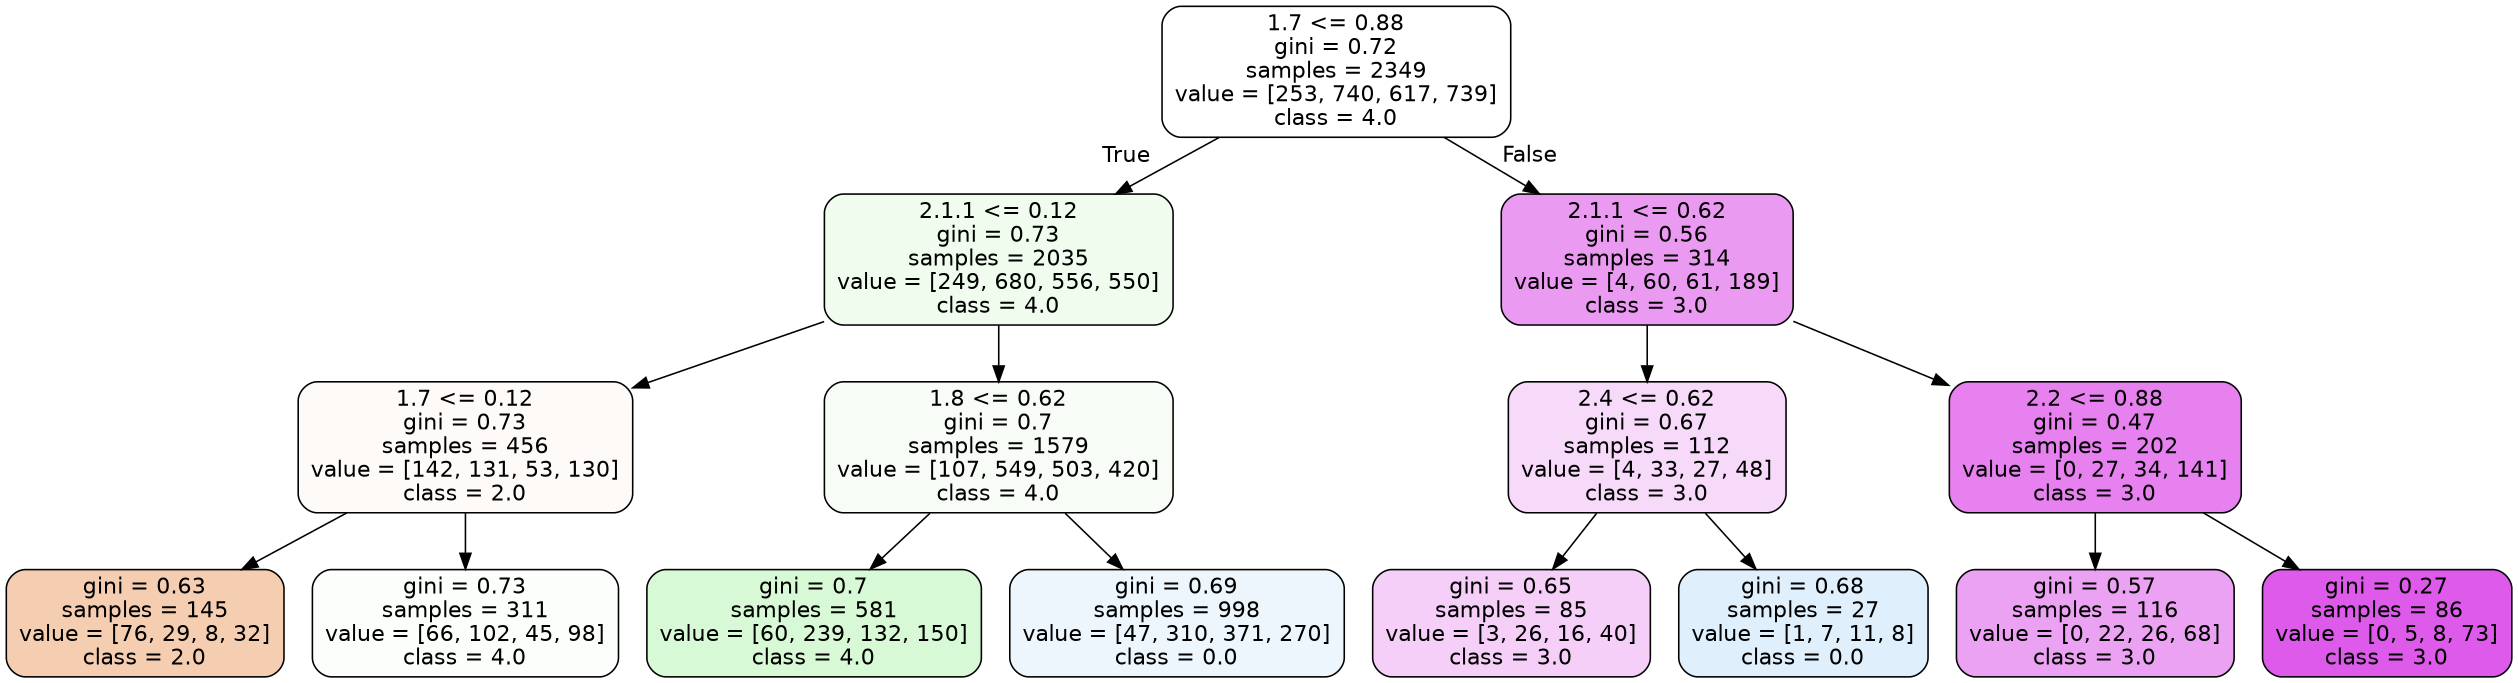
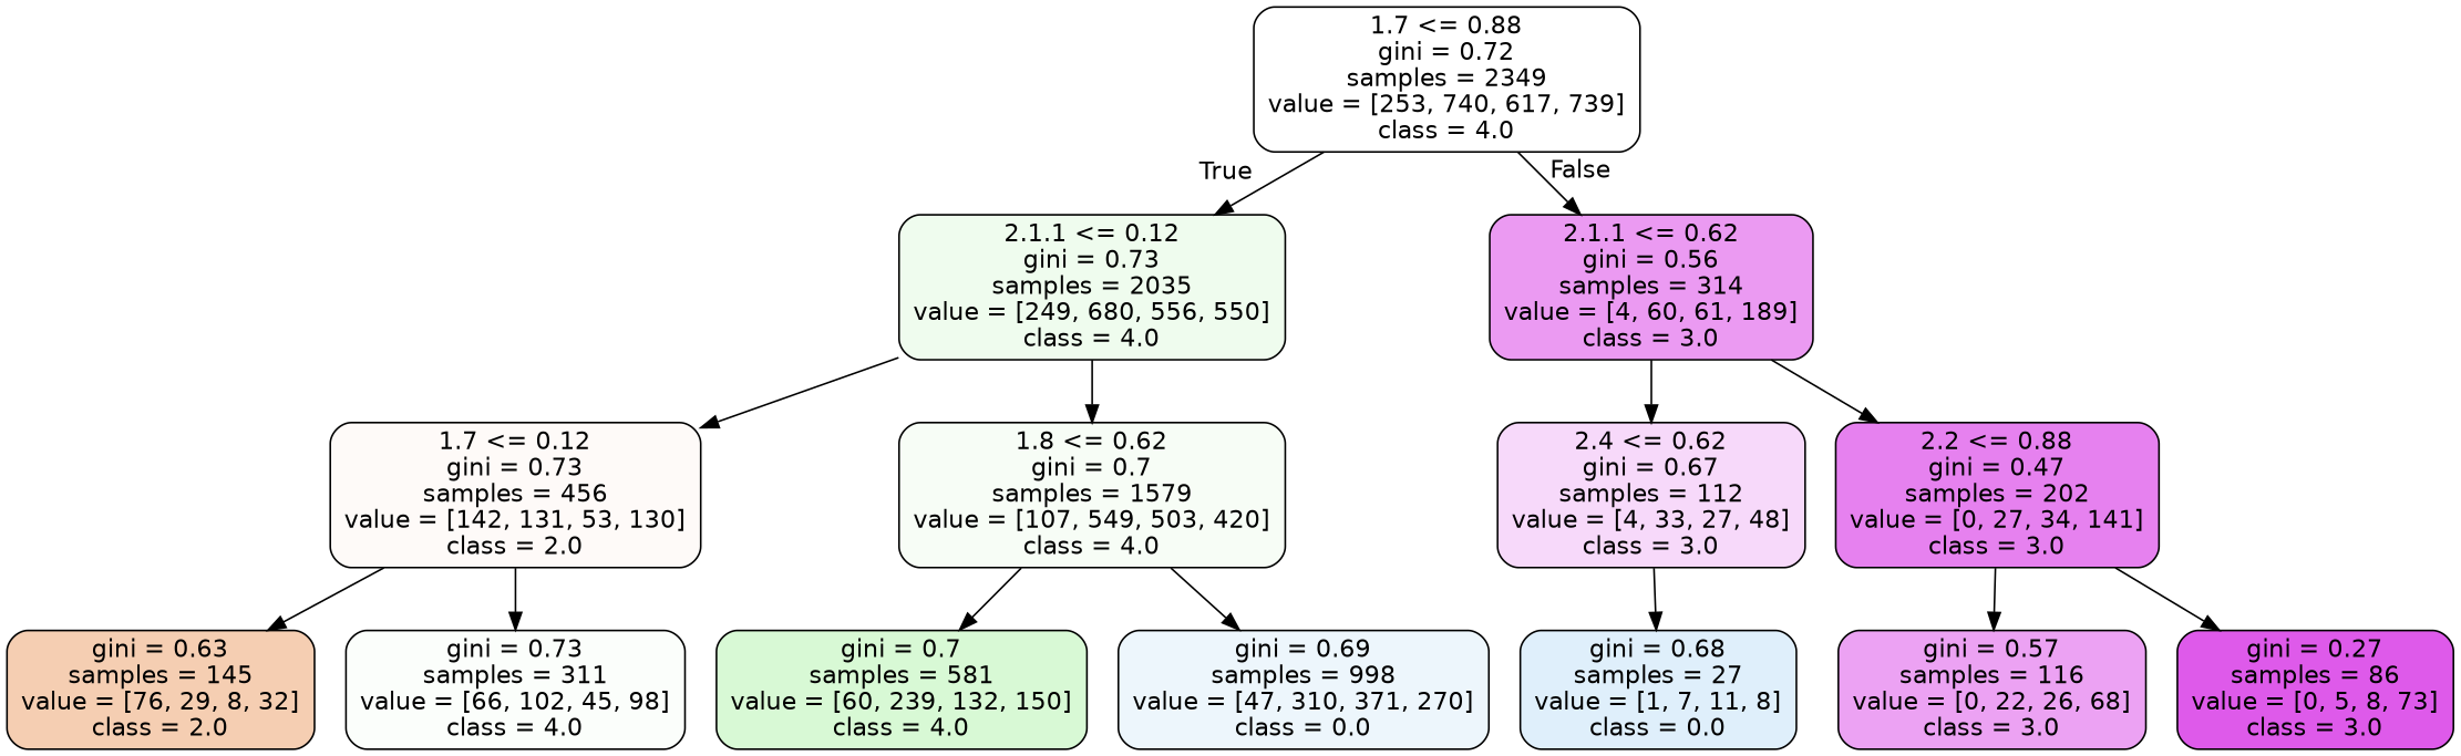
  digraph {
    node [color=black fontname=helvetica shape=box style="filled, rounded"]
    edge [fontname=helvetica]
    n1 [fillcolor="#47e53900" label="1.7 <= 0.88\ngini = 0.72\nsamples = 2349\nvalue = [253, 740, 617, 739]\nclass = 4.0"]
    n2 [fillcolor="#47e53915" label="2.1.1 <= 0.12\ngini = 0.73\nsamples = 2035\nvalue = [249, 680, 556, 550]\nclass = 4.0"]
    n3 [fillcolor="#d739e581" label="2.1.1 <= 0.62\ngini = 0.56\nsamples = 314\nvalue = [4, 60, 61, 189]\nclass = 3.0"]
    n4 [fillcolor="#e5813909" label="1.7 <= 0.12\ngini = 0.73\nsamples = 456\nvalue = [142, 131, 53, 130]\nclass = 2.0"]
    n5 [fillcolor="#47e5390b" label="1.8 <= 0.62\ngini = 0.7\nsamples = 1579\nvalue = [107, 549, 503, 420]\nclass = 4.0"]
    n6 [fillcolor="#e5813963" label="gini = 0.63\nsamples = 145\nvalue = [76, 29, 8, 32]\nclass = 2.0"]
    n7 [fillcolor="#47e53905" label="gini = 0.73\nsamples = 311\nvalue = [66, 102, 45, 98]\nclass = 4.0"]
    n8 [fillcolor="#47e53935" label="gini = 0.7\nsamples = 581\nvalue = [60, 239, 132, 150]\nclass = 4.0"]
    n9 [fillcolor="#399de517" label="gini = 0.69\nsamples = 998\nvalue = [47, 310, 371, 270]\nclass = 0.0"]
    n10 [fillcolor="#d739e530" label="2.4 <= 0.62\ngini = 0.67\nsamples = 112\nvalue = [4, 33, 27, 48]\nclass = 3.0"]
    n11 [fillcolor="#d739e5a2" label="2.2 <= 0.88\ngini = 0.47\nsamples = 202\nvalue = [0, 27, 34, 141]\nclass = 3.0"]
-   n12 [fillcolor="#d739e53d" label="gini = 0.65\nsamples = 85\nvalue = [3, 26, 16, 40]\nclass = 3.0"]
    n13 [fillcolor="#399de528" label="gini = 0.68\nsamples = 27\nvalue = [1, 7, 11, 8]\nclass = 0.0"]
    n14 [fillcolor="#d739e577" label="gini = 0.57\nsamples = 116\nvalue = [0, 22, 26, 68]\nclass = 3.0"]
    n15 [fillcolor="#d739e5d4" label="gini = 0.27\nsamples = 86\nvalue = [0, 5, 8, 73]\nclass = 3.0"]
    n1 -> n2 [headlabel=True labelangle=45 labeldistance=2.5]
    n1 -> n3 [headlabel=False labelangle=-45 labeldistance=2.5]
    n2 -> n4
    n2 -> n5
    n3 -> n10
    n3 -> n11
    n4 -> n6
    n4 -> n7
    n5 -> n8
    n5 -> n9
-   n10 -> n12
    n10 -> n13
    n11 -> n14
    n11 -> n15
  }
